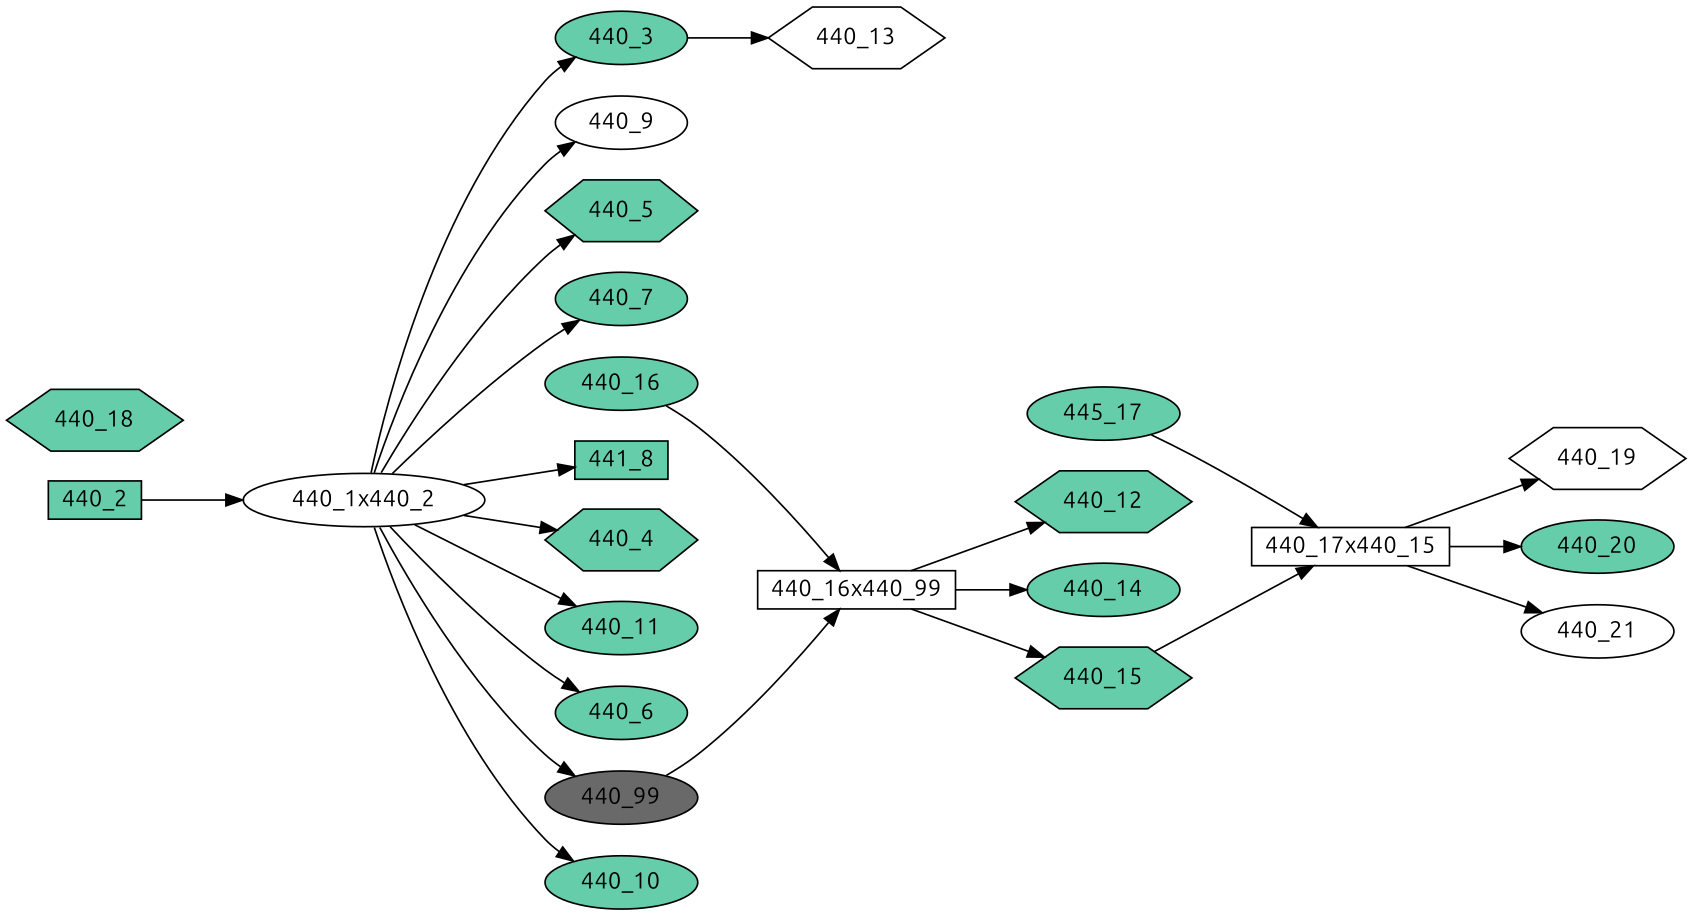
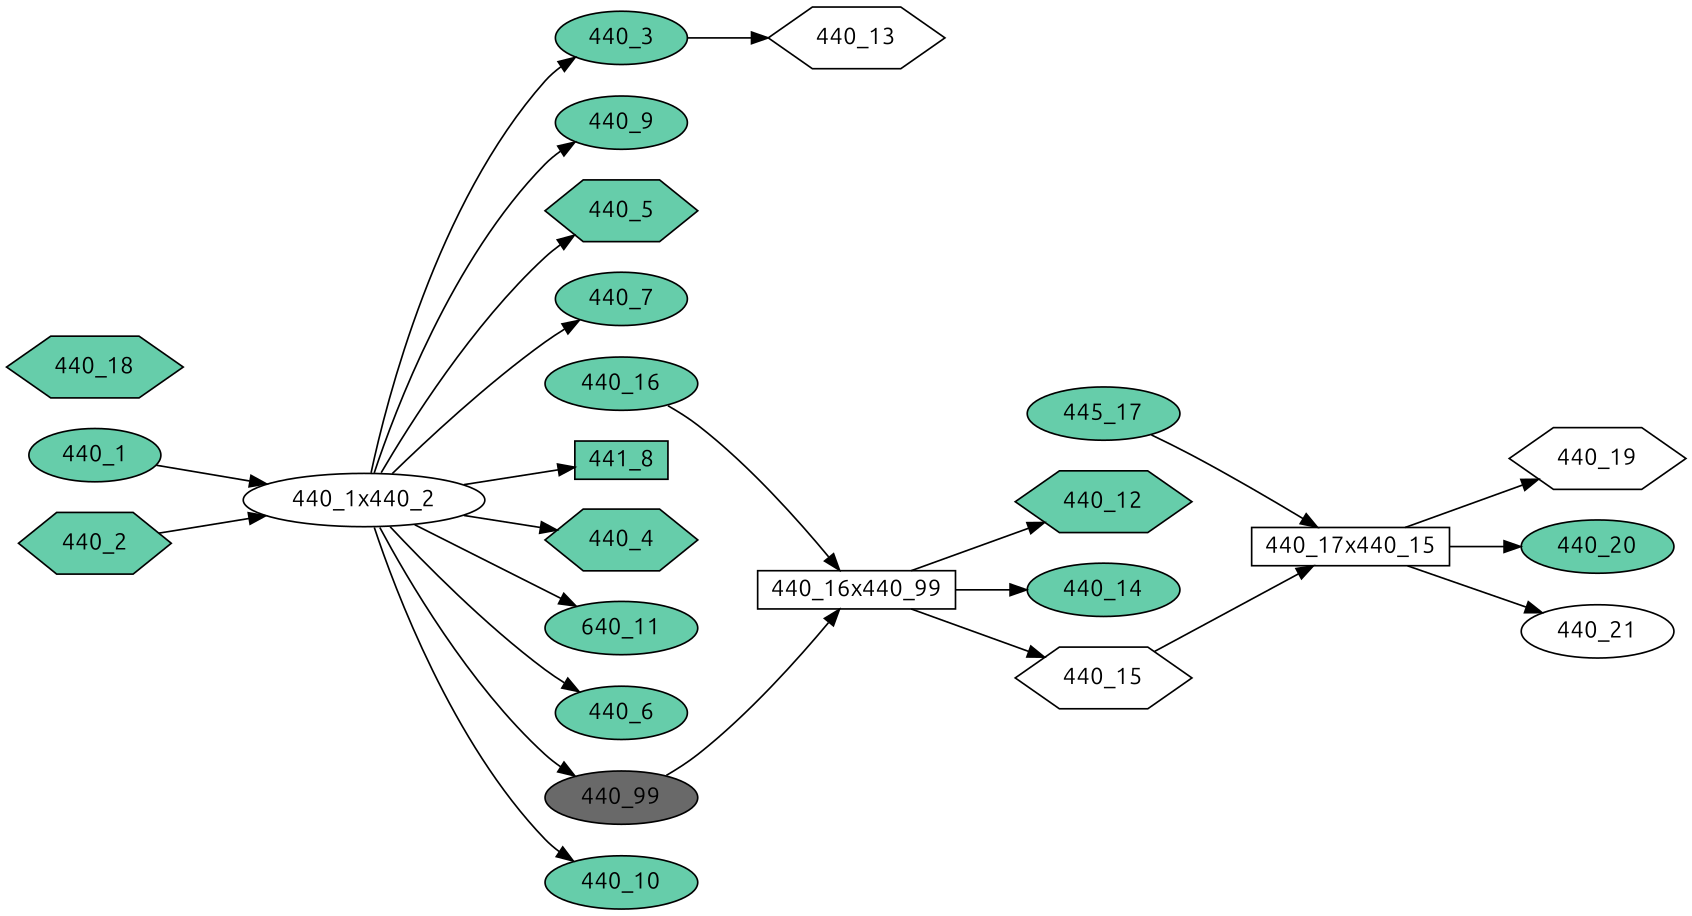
  digraph {
    fontname=Ubuntu
    rankdir=LR
    node [fillcolor=aquamarine3 fontcolor=black fontname=Ubuntu regular=0 shape=ellipse style=filled]
    edge [fontname=Ubuntu]
    "440_5" [height=0.3 shape=hexagon width=0.5]
    "440_1x440_2" [height=.1 width=.1 fillcolor="" fontcolor="" regular="" style=""]
    "440_7" [height=0.3 width=0.5]
    "440_3" [height=0.3 width=0.5]
    n5 [height=0.3 label="441_8" shape=box width=0.5]
    "440_4" [height=0.3 shape=hexagon width=0.5]
-   "440_11" [height=0.3 width=0.5]
+   "440_11" [height=0.3 width=0.5 label="640_11"]
    "440_6" [height=0.3 width=0.5]
    "440_99" [fillcolor=dimgrey height=0.3 width=0.5]
    "440_10" [height=0.3 width=0.5]
-   "440_9" [fillcolor=white height=0.3 width=0.5]
+   "440_9" [height=0.3 width=0.5]
    "440_13" [fillcolor=white height=0.3 shape=hexagon width=0.5]
    "440_16x440_99" [height=.1 shape=box width=.1 fillcolor="" fontcolor="" regular="" style=""]
+   "440_1" [height=0.3 width=0.5]
    "440_16" [height=0.3 width=0.5]
    "440_14" [height=0.3 width=0.5]
-   "440_15" [height=0.3 shape=hexagon width=0.5]
+   "440_15" [fillcolor=white height=0.3 shape=hexagon width=0.5]
    "440_12" [height=0.3 shape=hexagon width=0.5]
    "440_17x440_15" [height=.1 shape=box width=.1 fillcolor="" fontcolor="" regular="" style=""]
    "440_18" [height=0.3 shape=hexagon width=0.5]
-   "440_2" [height=0.3 shape=box width=0.5]
+   "440_2" [height=0.3 shape=hexagon width=0.5]
    "440_19" [fillcolor=white height=0.3 shape=hexagon width=0.5]
    "440_20" [height=0.3 width=0.5]
    "440_21" [fillcolor=white height=0.3 width=0.5]
    n25 [height=0.3 label="445_17" width=0.5]
    "440_1x440_2" -> "440_5"
    "440_1x440_2" -> "440_7"
    "440_1x440_2" -> "440_3"
    "440_1x440_2" -> n5
    "440_1x440_2" -> "440_4"
    "440_1x440_2" -> "440_11"
    "440_1x440_2" -> "440_6"
    "440_1x440_2" -> "440_99"
    "440_1x440_2" -> "440_10"
    "440_1x440_2" -> "440_9"
    "440_3" -> "440_13"
    "440_99" -> "440_16x440_99"
    "440_16x440_99" -> "440_14"
    "440_16x440_99" -> "440_15"
    "440_16x440_99" -> "440_12"
+   "440_1" -> "440_1x440_2"
    "440_16" -> "440_16x440_99"
    "440_15" -> "440_17x440_15"
    "440_17x440_15" -> "440_19"
    "440_17x440_15" -> "440_20"
    "440_17x440_15" -> "440_21"
    "440_2" -> "440_1x440_2"
    n25 -> "440_17x440_15"
  }
